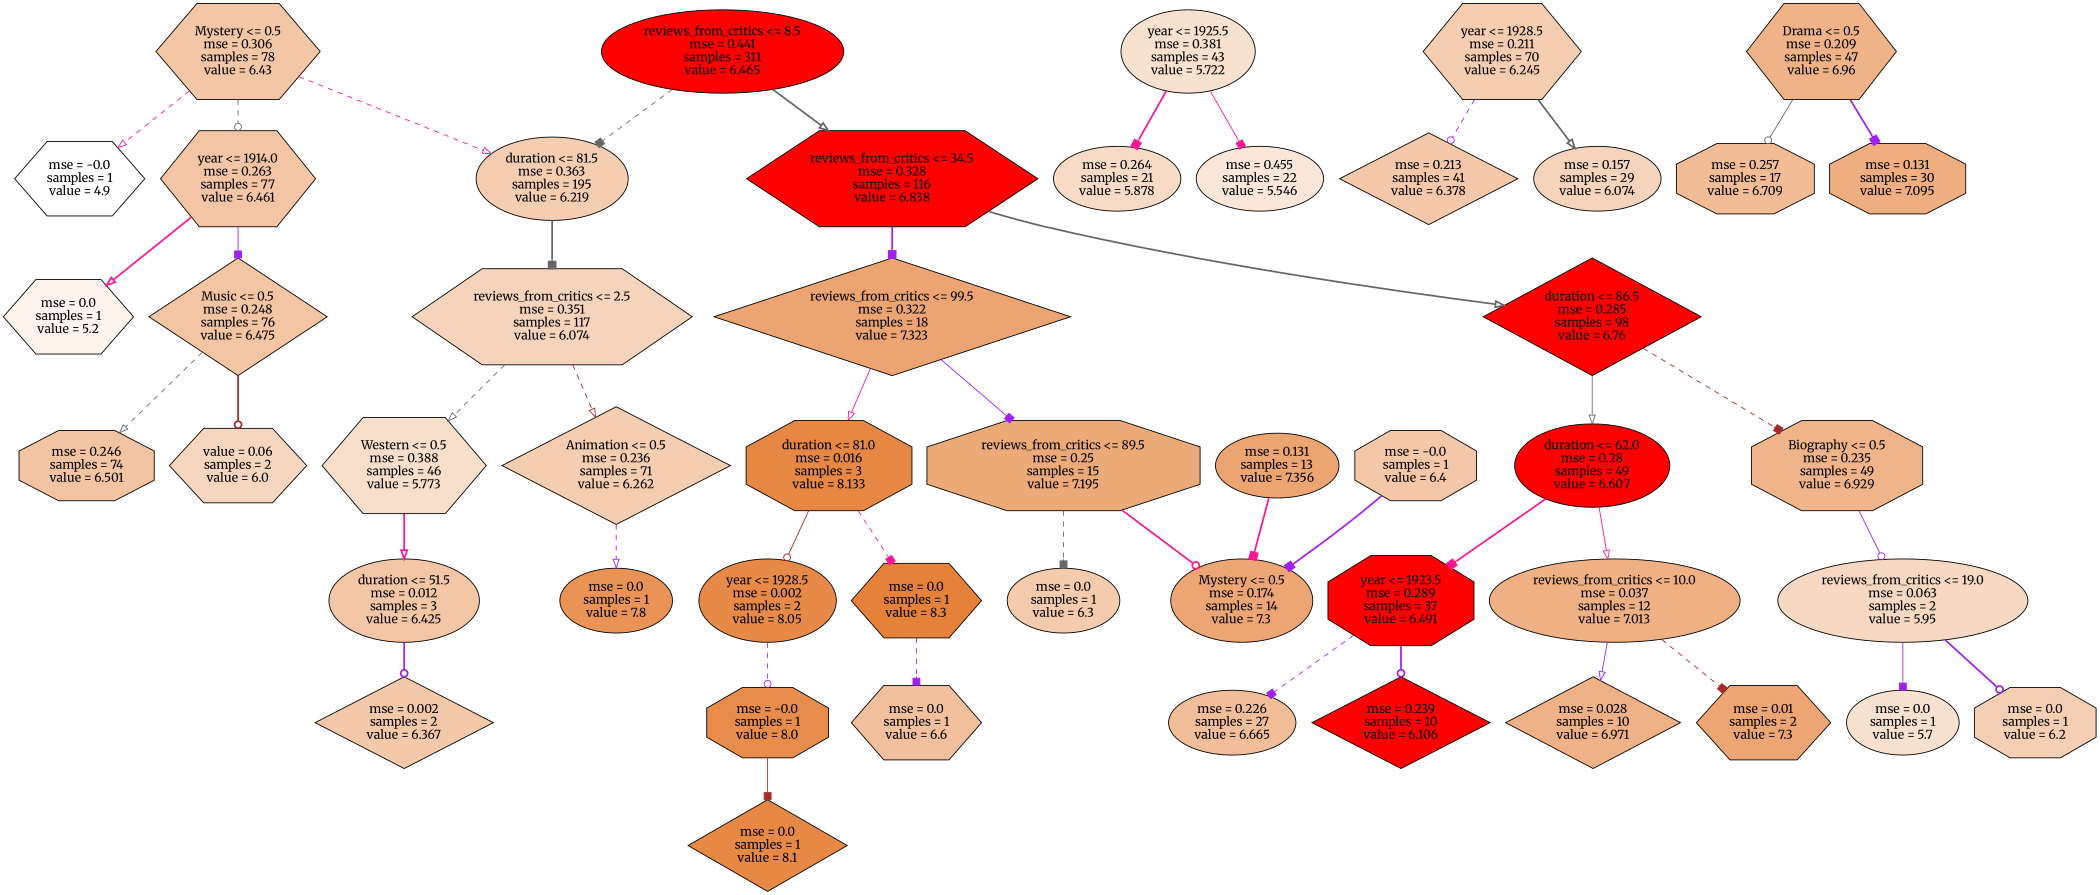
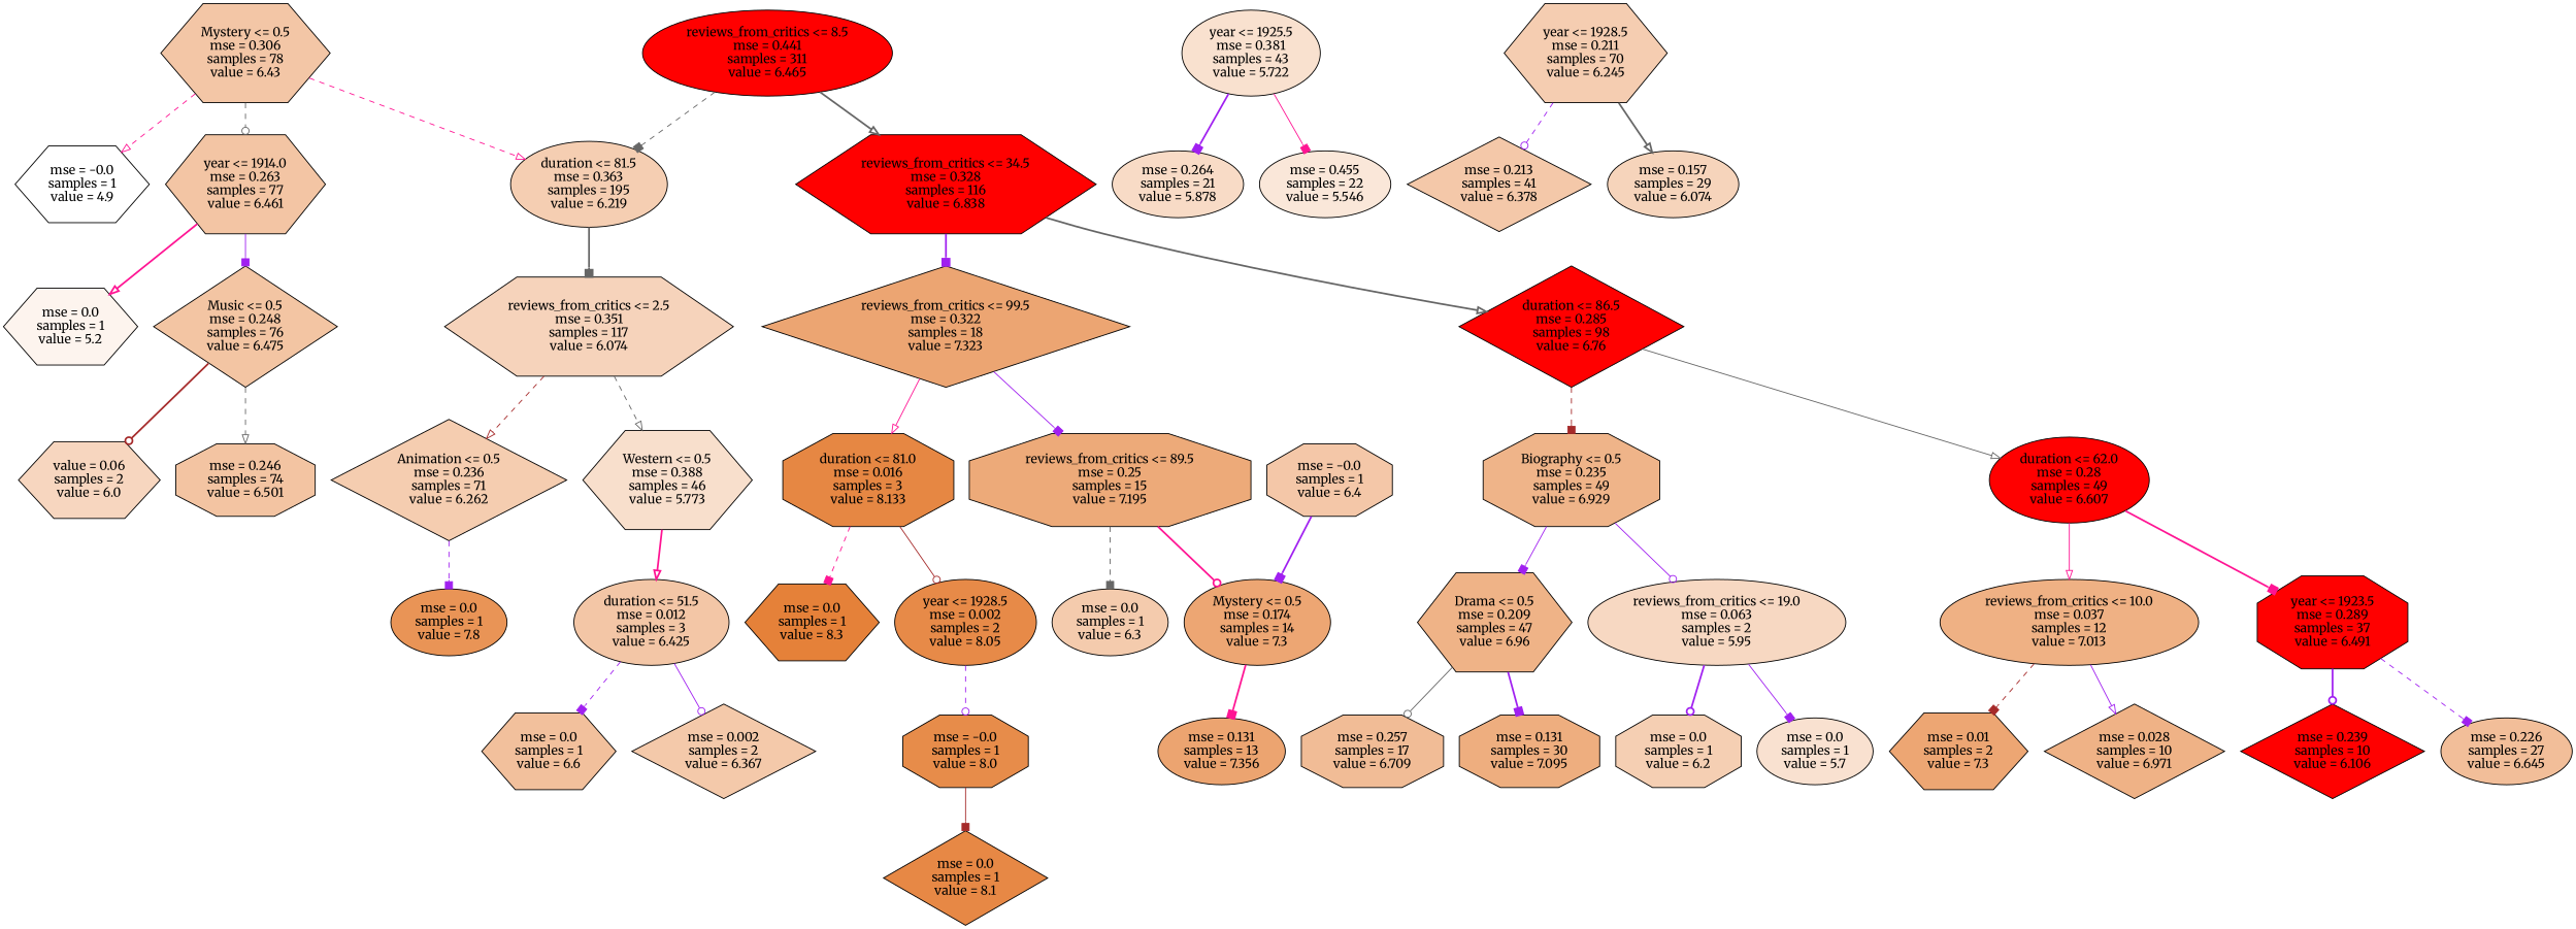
  digraph {
    fontname=Merriweather
    node [fillcolor=red fontname=Merriweather shape=ellipse style=filled]
    edge [arrowhead=box color=purple fontname=Merriweather style=bold]
    n1 [label="reviews_from_critics <= 8.5\nmse = 0.441\nsamples = 311\nvalue = 6.465"]
    n2 [fillcolor="#f5ceb2" label="duration <= 81.5\nmse = 0.363\nsamples = 195\nvalue = 6.219"]
    n3 [label="reviews_from_critics <= 34.5\nmse = 0.328\nsamples = 116\nvalue = 6.838" shape=hexagon]
    n4 [fillcolor="#f6d3bb" label="reviews_from_critics <= 2.5\nmse = 0.351\nsamples = 117\nvalue = 6.074" shape=hexagon]
    n5 [label="duration <= 86.5\nmse = 0.285\nsamples = 98\nvalue = 6.76" shape=diamond]
    n6 [fillcolor="#eca572" label="reviews_from_critics <= 99.5\nmse = 0.322\nsamples = 18\nvalue = 7.323" shape=diamond]
    n7 [fillcolor="#f8dfcc" label="Western <= 0.5\nmse = 0.388\nsamples = 46\nvalue = 5.773" shape=hexagon]
    n8 [fillcolor="#f5cdb0" label="Animation <= 0.5\nmse = 0.236\nsamples = 71\nvalue = 6.262" shape=diamond]
    n9 [fillcolor="#f3c6a6" label="Mystery <= 0.5\nmse = 0.306\nsamples = 78\nvalue = 6.43" shape=hexagon]
    n10 [fillcolor="#f3c5a4" label="year <= 1914.0\nmse = 0.263\nsamples = 77\nvalue = 6.461" shape=hexagon]
    n11 [fillcolor="#ffffff" label="mse = -0.0\nsamples = 1\nvalue = 4.9" shape=hexagon]
    n12 [fillcolor="#f3c6a6" label="duration <= 51.5\nmse = 0.012\nsamples = 3\nvalue = 6.425"]
    n13 [fillcolor="#e99456" label="mse = 0.0\nsamples = 1\nvalue = 7.8"]
    n14 [fillcolor="#f9e1cf" label="year <= 1925.5\nmse = 0.381\nsamples = 43\nvalue = 5.722"]
    n15 [fillcolor="#f8dbc6" label="mse = 0.264\nsamples = 21\nvalue = 5.878"]
    n16 [fillcolor="#fae7d9" label="mse = 0.455\nsamples = 22\nvalue = 5.546"]
    n17 [fillcolor="#f2c09c" label="mse = 0.0\nsamples = 1\nvalue = 6.6" shape=hexagon]
    n18 [fillcolor="#f4c9aa" label="mse = 0.002\nsamples = 2\nvalue = 6.367" shape=diamond]
    n19 [fillcolor="#f5cdb1" label="year <= 1928.5\nmse = 0.211\nsamples = 70\nvalue = 6.245" shape=hexagon]
    n20 [fillcolor="#f4c8a9" label="mse = 0.213\nsamples = 41\nvalue = 6.378" shape=diamond]
    n21 [fillcolor="#f6d4bb" label="mse = 0.157\nsamples = 29\nvalue = 6.074"]
    n22 [fillcolor="#fdf4ee" label="mse = 0.0\nsamples = 1\nvalue = 5.2" shape=hexagon]
    n23 [fillcolor="#f3c5a3" label="Music <= 0.5\nmse = 0.248\nsamples = 76\nvalue = 6.475" shape=diamond]
    n24 [fillcolor="#f3c4a2" label="mse = 0.246\nsamples = 74\nvalue = 6.501" shape=octagon]
    n25 [fillcolor="#f7d6bf" label="value = 0.06\nsamples = 2\nvalue = 6.0" shape=hexagon]
    n26 [label="duration <= 62.0\nmse = 0.28\nsamples = 49\nvalue = 6.607"]
    n27 [fillcolor="#efb489" label="Biography <= 0.5\nmse = 0.235\nsamples = 49\nvalue = 6.929" shape=octagon]
    n28 [fillcolor="#edaa79" label="reviews_from_critics <= 89.5\nmse = 0.25\nsamples = 15\nvalue = 7.195" shape=octagon]
    n29 [fillcolor="#e68743" label="duration <= 81.0\nmse = 0.016\nsamples = 3\nvalue = 8.133" shape=octagon]
    n30 [fillcolor="#efb184" label="reviews_from_critics <= 10.0\nmse = 0.037\nsamples = 12\nvalue = 7.013"]
    n31 [label="year <= 1923.5\nmse = 0.289\nsamples = 37\nvalue = 6.491" shape=octagon]
    n32 [fillcolor="#efb387" label="Drama <= 0.5\nmse = 0.209\nsamples = 47\nvalue = 6.96" shape=hexagon]
    n33 [fillcolor="#f7d8c2" label="reviews_from_critics <= 19.0\nmse = 0.063\nsamples = 2\nvalue = 5.95"]
    n34 [fillcolor="#eda673" label="mse = 0.01\nsamples = 2\nvalue = 7.3" shape=hexagon]
    n35 [fillcolor="#efb286" label="mse = 0.028\nsamples = 10\nvalue = 6.971" shape=diamond]
    n36 [label="mse = 0.239\nsamples = 10\nvalue = 6.106" shape=diamond]
-   n37 [fillcolor="#f2be99" label="mse = 0.226\nsamples = 27\nvalue = 6.665"]
+   n37 [fillcolor="#f2be99" label="mse = 0.226\nsamples = 27\nvalue = 6.645"]
    n38 [fillcolor="#f1bc96" label="mse = 0.257\nsamples = 17\nvalue = 6.709" shape=octagon]
    n39 [fillcolor="#eeae7f" label="mse = 0.131\nsamples = 30\nvalue = 7.095" shape=octagon]
    n40 [fillcolor="#f5cfb3" label="mse = 0.0\nsamples = 1\nvalue = 6.2" shape=octagon]
    n41 [fillcolor="#f9e1d0" label="mse = 0.0\nsamples = 1\nvalue = 5.7"]
    n42 [fillcolor="#eda673" label="Mystery <= 0.5\nmse = 0.174\nsamples = 14\nvalue = 7.3"]
    n43 [fillcolor="#f4cbad" label="mse = 0.0\nsamples = 1\nvalue = 6.3"]
    n44 [fillcolor="#e58139" label="mse = 0.0\nsamples = 1\nvalue = 8.3" shape=hexagon]
    n45 [fillcolor="#e78a48" label="year <= 1928.5\nmse = 0.002\nsamples = 2\nvalue = 8.05"]
    n46 [fillcolor="#eca470" label="mse = 0.131\nsamples = 13\nvalue = 7.356"]
    n47 [fillcolor="#f4c7a8" label="mse = -0.0\nsamples = 1\nvalue = 6.4" shape=octagon]
    n48 [fillcolor="#e78c4a" label="mse = -0.0\nsamples = 1\nvalue = 8.0" shape=octagon]
    n49 [fillcolor="#e78845" label="mse = 0.0\nsamples = 1\nvalue = 8.1" shape=diamond]
    n1 -> n2 [color=gray40 style=dashed]
    n1 -> n3 [arrowhead=onormal color=gray40]
    n2 -> n4 [color=gray40]
    n3 -> n5 [arrowhead=onormal color=gray40]
    n3 -> n6
    n4 -> n7 [arrowhead=onormal color=gray40 style=dashed]
    n4 -> n8 [arrowhead=onormal color=brown style=dashed]
    n5 -> n26 [arrowhead=onormal color=gray40 style=solid]
    n5 -> n27 [color=brown style=dashed]
    n6 -> n28 [style=solid]
    n6 -> n29 [arrowhead=onormal color=deeppink style=solid]
    n7 -> n12 [arrowhead=onormal color=deeppink]
-   n8 -> n13 [arrowhead=onormal style=dashed]
+   n8 -> n13 [style=dashed]
    n9 -> n2 [arrowhead=onormal color=deeppink style=dashed]
    n9 -> n10 [arrowhead=odot color=gray40 style=dashed]
    n9 -> n11 [arrowhead=onormal color=deeppink style=dashed]
    n10 -> n22 [arrowhead=onormal color=deeppink]
    n10 -> n23 [style=solid]
-   n44 -> n17 [style=dashed]
-   n12 -> n18 [arrowhead=odot]
-   n14 -> n15 [color=deeppink]
+   n12 -> n17 [style=dashed]
+   n12 -> n18 [arrowhead=odot style=solid]
+   n14 -> n15
    n14 -> n16 [color=deeppink style=solid]
    n19 -> n20 [arrowhead=odot style=dashed]
    n19 -> n21 [arrowhead=onormal color=gray40]
    n23 -> n24 [arrowhead=onormal color=gray40 style=dashed]
    n23 -> n25 [arrowhead=odot color=brown]
    n26 -> n30 [arrowhead=onormal color=deeppink style=solid]
    n26 -> n31 [color=deeppink]
+   n27 -> n32 [style=solid]
    n27 -> n33 [arrowhead=odot style=solid]
    n28 -> n42 [arrowhead=odot color=deeppink]
    n28 -> n43 [color=gray40 style=dashed]
    n29 -> n44 [color=deeppink style=dashed]
    n29 -> n45 [arrowhead=odot color=brown style=solid]
    n30 -> n34 [color=brown style=dashed]
    n30 -> n35 [arrowhead=onormal style=solid]
    n31 -> n36 [arrowhead=odot]
    n31 -> n37 [style=dashed]
    n32 -> n38 [arrowhead=odot color=gray40 style=solid]
    n32 -> n39
    n33 -> n40 [arrowhead=odot]
    n33 -> n41 [style=solid]
-   n46 -> n42 [color=deeppink]
+   n42 -> n46 [color=deeppink]
    n45 -> n48 [arrowhead=odot style=dashed]
    n47 -> n42
    n48 -> n49 [color=brown style=solid]
  }
